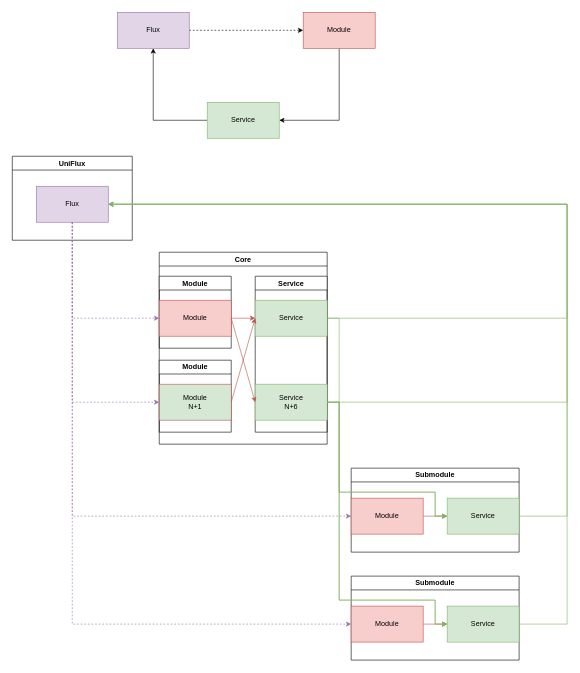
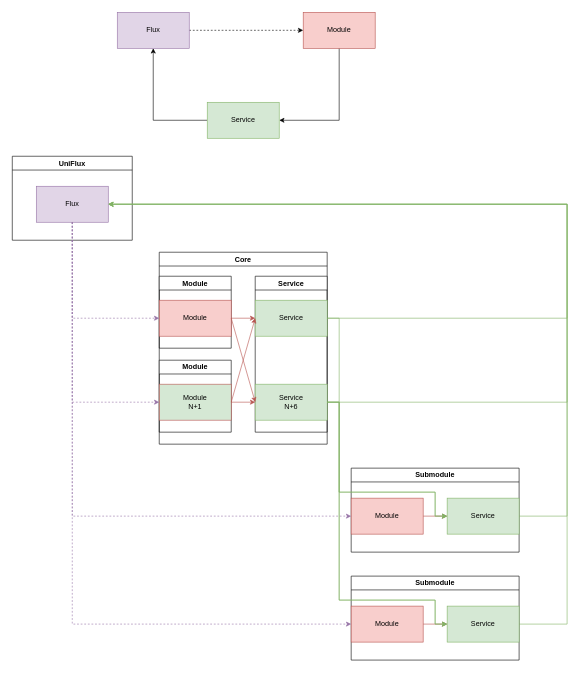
  <mxCell id="0" />
  <mxCell id="1" parent="0" />
  <mxCell id="2" value="Submodule" style="swimlane;whiteSpace=wrap;html=1;" parent="1" vertex="1"><mxGeometry x="585" y="780" width="280" height="140" as="geometry" /></mxCell>
  <mxCell id="3" value="Service" style="rounded=0;whiteSpace=wrap;html=1;fillColor=#d5e8d4;strokeColor=#82b366;" parent="2" vertex="1"><mxGeometry x="160" y="50" width="120" height="60" as="geometry" /></mxCell>
  <mxCell id="4" style="edgeStyle=orthogonalEdgeStyle;rounded=0;orthogonalLoop=1;jettySize=auto;html=1;entryX=0;entryY=0.5;entryDx=0;entryDy=0;fillColor=#f8cecc;strokeColor=#b85450;" parent="2" source="5" target="3" edge="1"><mxGeometry relative="1" as="geometry" /></mxCell>
  <mxCell id="5" value="Module" style="rounded=0;whiteSpace=wrap;html=1;fillColor=#f8cecc;strokeColor=#b85450;" parent="2" vertex="1"><mxGeometry y="50" width="120" height="60" as="geometry" /></mxCell>
  <mxCell id="6" value="Submodule" style="swimlane;whiteSpace=wrap;html=1;" parent="1" vertex="1"><mxGeometry x="585" y="960" width="280" height="140" as="geometry" /></mxCell>
  <mxCell id="7" value="Service" style="rounded=0;whiteSpace=wrap;html=1;fillColor=#d5e8d4;strokeColor=#82b366;" parent="6" vertex="1"><mxGeometry x="160" y="50" width="120" height="60" as="geometry" /></mxCell>
  <mxCell id="8" style="edgeStyle=orthogonalEdgeStyle;rounded=0;orthogonalLoop=1;jettySize=auto;html=1;entryX=0;entryY=0.5;entryDx=0;entryDy=0;fillColor=#f8cecc;strokeColor=#b85450;" parent="6" source="9" target="7" edge="1"><mxGeometry relative="1" as="geometry" /></mxCell>
  <mxCell id="9" value="Module" style="rounded=0;whiteSpace=wrap;html=1;fillColor=#f8cecc;strokeColor=#b85450;" parent="6" vertex="1"><mxGeometry y="50" width="120" height="60" as="geometry" /></mxCell>
  <mxCell id="10" value="UniFlux" style="swimlane;whiteSpace=wrap;html=1;" parent="1" vertex="1"><mxGeometry x="20" y="260" width="200" height="140" as="geometry" /></mxCell>
  <mxCell id="11" value="Flux" style="rounded=0;whiteSpace=wrap;html=1;fillColor=#e1d5e7;strokeColor=#9673a6;" parent="10" vertex="1"><mxGeometry x="40" y="50" width="120" height="60" as="geometry" /></mxCell>
  <mxCell id="12" value="Core" style="swimlane;whiteSpace=wrap;html=1;" parent="1" vertex="1"><mxGeometry x="265" y="420" width="280" height="320" as="geometry" /></mxCell>
  <mxCell id="13" value="Module" style="swimlane;whiteSpace=wrap;html=1;" parent="12" vertex="1"><mxGeometry y="40" width="120" height="120" as="geometry" /></mxCell>
  <mxCell id="14" value="Module" style="rounded=0;whiteSpace=wrap;html=1;fillColor=#f8cecc;strokeColor=#b85450;" parent="13" vertex="1"><mxGeometry y="40" width="120" height="60" as="geometry" /></mxCell>
  <mxCell id="15" value="Module" style="swimlane;whiteSpace=wrap;html=1;" parent="12" vertex="1"><mxGeometry y="180" width="120" height="120" as="geometry" /></mxCell>
  <mxCell id="16" value="Module&lt;br&gt;N+1" style="rounded=0;whiteSpace=wrap;html=1;fillColor=#d5e8d4;strokeColor=#b85450;" parent="15" vertex="1"><mxGeometry y="40" width="120" height="60" as="geometry" /></mxCell>
  <mxCell id="17" value="Service" style="swimlane;whiteSpace=wrap;html=1;" parent="12" vertex="1"><mxGeometry x="160" y="40" width="120" height="260" as="geometry" /></mxCell>
  <mxCell id="18" value="Service" style="rounded=0;whiteSpace=wrap;html=1;fillColor=#d5e8d4;strokeColor=#82b366;" parent="17" vertex="1"><mxGeometry y="40" width="120" height="60" as="geometry" /></mxCell>
  <mxCell id="19" value="Service &lt;br&gt;N+6" style="rounded=0;whiteSpace=wrap;html=1;fillColor=#d5e8d4;strokeColor=#82b366;" parent="17" vertex="1"><mxGeometry y="180" width="120" height="60" as="geometry" /></mxCell>
  <mxCell id="20" value="" style="edgeStyle=none;orthogonalLoop=1;jettySize=auto;html=1;rounded=0;exitX=1;exitY=0.5;exitDx=0;exitDy=0;fillColor=#f8cecc;strokeColor=#b85450;" parent="12" source="14" target="18" edge="1"><mxGeometry width="80" relative="1" as="geometry"><mxPoint x="370" y="250" as="sourcePoint" /><mxPoint x="450" y="250" as="targetPoint" /><Array as="points" /></mxGeometry></mxCell>
  <mxCell id="21" value="" style="edgeStyle=none;orthogonalLoop=1;jettySize=auto;html=1;rounded=0;exitX=1;exitY=0.5;exitDx=0;exitDy=0;entryX=0;entryY=0.5;entryDx=0;entryDy=0;fillColor=#f8cecc;strokeColor=#b85450;" parent="12" source="16" target="18" edge="1"><mxGeometry width="80" relative="1" as="geometry"><mxPoint x="690" y="260" as="sourcePoint" /><mxPoint x="770" y="260" as="targetPoint" /><Array as="points" /></mxGeometry></mxCell>
  <mxCell id="22" value="" style="edgeStyle=none;orthogonalLoop=1;jettySize=auto;html=1;rounded=0;exitX=1;exitY=0.5;exitDx=0;exitDy=0;fillColor=#f8cecc;strokeColor=#b85450;entryX=0;entryY=0.5;entryDx=0;entryDy=0;" parent="12" source="14" edge="1" target="19"><mxGeometry width="80" relative="1" as="geometry"><mxPoint x="540" y="210" as="sourcePoint" /><mxPoint x="160" y="250" as="targetPoint" /><Array as="points" /></mxGeometry></mxCell>
+ <mxCell id="23" value="" style="edgeStyle=none;orthogonalLoop=1;jettySize=auto;html=1;rounded=0;exitX=1;exitY=0.5;exitDx=0;exitDy=0;fillColor=#f8cecc;strokeColor=#b85450;entryX=0;entryY=0.5;entryDx=0;entryDy=0;" parent="12" source="16" edge="1" target="19"><mxGeometry width="80" relative="1" as="geometry"><mxPoint x="650" y="250" as="sourcePoint" /><mxPoint x="160" y="250" as="targetPoint" /><Array as="points" /></mxGeometry></mxCell>
  <mxCell id="24" style="edgeStyle=orthogonalEdgeStyle;rounded=0;orthogonalLoop=1;jettySize=auto;html=1;entryX=1;entryY=0.5;entryDx=0;entryDy=0;fillColor=#d5e8d4;strokeColor=#82b366;exitX=1;exitY=0.5;exitDx=0;exitDy=0;" parent="1" source="3" target="11" edge="1"><mxGeometry relative="1" as="geometry"><Array as="points"><mxPoint x="945" y="860" /><mxPoint x="945" y="340" /></Array></mxGeometry></mxCell>
  <mxCell id="25" style="edgeStyle=orthogonalEdgeStyle;rounded=0;orthogonalLoop=1;jettySize=auto;html=1;entryX=1;entryY=0.5;entryDx=0;entryDy=0;fillColor=#d5e8d4;strokeColor=#82b366;" parent="1" source="7" target="11" edge="1"><mxGeometry relative="1" as="geometry"><Array as="points"><mxPoint x="945" y="1040" /><mxPoint x="945" y="340" /></Array></mxGeometry></mxCell>
  <mxCell id="26" style="edgeStyle=orthogonalEdgeStyle;rounded=0;orthogonalLoop=1;jettySize=auto;html=1;exitX=0.5;exitY=1;exitDx=0;exitDy=0;entryX=0;entryY=0.5;entryDx=0;entryDy=0;dashed=1;fillColor=#e1d5e7;strokeColor=#9673a6;" parent="1" source="11" target="14" edge="1"><mxGeometry relative="1" as="geometry" /></mxCell>
  <mxCell id="27" style="edgeStyle=orthogonalEdgeStyle;rounded=0;orthogonalLoop=1;jettySize=auto;html=1;exitX=0.5;exitY=1;exitDx=0;exitDy=0;entryX=0;entryY=0.5;entryDx=0;entryDy=0;dashed=1;fillColor=#e1d5e7;strokeColor=#9673a6;" parent="1" source="11" target="16" edge="1"><mxGeometry relative="1" as="geometry"><mxPoint x="130" y="380" as="sourcePoint" /><mxPoint x="275" y="540" as="targetPoint" /></mxGeometry></mxCell>
  <mxCell id="28" style="edgeStyle=orthogonalEdgeStyle;rounded=0;orthogonalLoop=1;jettySize=auto;html=1;exitX=0.5;exitY=1;exitDx=0;exitDy=0;entryX=0;entryY=0.5;entryDx=0;entryDy=0;dashed=1;fillColor=#e1d5e7;strokeColor=#9673a6;" parent="1" source="11" target="5" edge="1"><mxGeometry relative="1" as="geometry" /></mxCell>
  <mxCell id="29" style="edgeStyle=orthogonalEdgeStyle;rounded=0;orthogonalLoop=1;jettySize=auto;html=1;exitX=0.5;exitY=1;exitDx=0;exitDy=0;entryX=0;entryY=0.5;entryDx=0;entryDy=0;dashed=1;fillColor=#e1d5e7;strokeColor=#9673a6;" parent="1" source="11" target="9" edge="1"><mxGeometry relative="1" as="geometry" /></mxCell>
  <mxCell id="30" style="edgeStyle=orthogonalEdgeStyle;rounded=0;orthogonalLoop=1;jettySize=auto;html=1;exitX=1;exitY=0.5;exitDx=0;exitDy=0;entryX=1;entryY=0.5;entryDx=0;entryDy=0;fillColor=#d5e8d4;strokeColor=#82b366;" parent="1" source="18" target="11" edge="1"><mxGeometry relative="1" as="geometry"><Array as="points"><mxPoint x="945" y="530" /><mxPoint x="945" y="340" /></Array></mxGeometry></mxCell>
  <mxCell id="31" style="edgeStyle=orthogonalEdgeStyle;rounded=0;orthogonalLoop=1;jettySize=auto;html=1;exitX=1;exitY=0.5;exitDx=0;exitDy=0;entryX=1;entryY=0.5;entryDx=0;entryDy=0;fillColor=#d5e8d4;strokeColor=#82b366;" parent="1" source="19" target="11" edge="1"><mxGeometry relative="1" as="geometry"><Array as="points"><mxPoint x="945" y="670" /><mxPoint x="945" y="340" /></Array></mxGeometry></mxCell>
  <mxCell id="32" style="edgeStyle=orthogonalEdgeStyle;rounded=0;orthogonalLoop=1;jettySize=auto;html=1;dashed=1;" parent="1" source="33" target="35" edge="1"><mxGeometry relative="1" as="geometry" /></mxCell>
  <mxCell id="33" value="Flux" style="rounded=0;whiteSpace=wrap;html=1;fillColor=#e1d5e7;strokeColor=#9673a6;" parent="1" vertex="1"><mxGeometry x="195" y="20" width="120" height="60" as="geometry" /></mxCell>
  <mxCell id="34" style="edgeStyle=orthogonalEdgeStyle;rounded=0;orthogonalLoop=1;jettySize=auto;html=1;entryX=1;entryY=0.5;entryDx=0;entryDy=0;" parent="1" source="35" target="37" edge="1"><mxGeometry relative="1" as="geometry"><Array as="points"><mxPoint x="565" y="200" /></Array></mxGeometry></mxCell>
  <mxCell id="35" value="Module" style="rounded=0;whiteSpace=wrap;html=1;fillColor=#f8cecc;strokeColor=#b85450;" parent="1" vertex="1"><mxGeometry x="505" y="20" width="120" height="60" as="geometry" /></mxCell>
  <mxCell id="36" style="edgeStyle=orthogonalEdgeStyle;rounded=0;orthogonalLoop=1;jettySize=auto;html=1;" parent="1" source="37" target="33" edge="1"><mxGeometry relative="1" as="geometry" /></mxCell>
  <mxCell id="37" value="Service" style="rounded=0;whiteSpace=wrap;html=1;fillColor=#d5e8d4;strokeColor=#82b366;" parent="1" vertex="1"><mxGeometry x="345" y="170" width="120" height="60" as="geometry" /></mxCell>
  <mxCell id="38" style="edgeStyle=orthogonalEdgeStyle;rounded=0;orthogonalLoop=1;jettySize=auto;html=1;entryX=0;entryY=0.5;entryDx=0;entryDy=0;fillColor=#d5e8d4;strokeColor=#82b366;" edge="1" parent="1" source="19" target="3"><mxGeometry relative="1" as="geometry"><Array as="points"><mxPoint x="565" y="670" /><mxPoint x="565" y="820" /><mxPoint x="725" y="820" /><mxPoint x="725" y="860" /></Array></mxGeometry></mxCell>
  <mxCell id="39" style="edgeStyle=orthogonalEdgeStyle;rounded=0;orthogonalLoop=1;jettySize=auto;html=1;exitX=1;exitY=0.5;exitDx=0;exitDy=0;entryX=0;entryY=0.5;entryDx=0;entryDy=0;fillColor=#d5e8d4;strokeColor=#82b366;" edge="1" parent="1" source="19" target="7"><mxGeometry relative="1" as="geometry"><Array as="points"><mxPoint x="565" y="670" /><mxPoint x="565" y="1000" /><mxPoint x="725" y="1000" /><mxPoint x="725" y="1040" /></Array></mxGeometry></mxCell>
  <mxCell id="40" style="edgeStyle=orthogonalEdgeStyle;rounded=0;orthogonalLoop=1;jettySize=auto;html=1;exitX=1;exitY=0.5;exitDx=0;exitDy=0;entryX=0;entryY=0.5;entryDx=0;entryDy=0;fillColor=#d5e8d4;strokeColor=#82b366;" edge="1" parent="1" source="18" target="3"><mxGeometry relative="1" as="geometry"><Array as="points"><mxPoint x="565" y="530" /><mxPoint x="565" y="820" /><mxPoint x="725" y="820" /><mxPoint x="725" y="860" /></Array></mxGeometry></mxCell>
  <mxCell id="41" style="edgeStyle=orthogonalEdgeStyle;rounded=0;orthogonalLoop=1;jettySize=auto;html=1;exitX=1;exitY=0.5;exitDx=0;exitDy=0;entryX=0;entryY=0.5;entryDx=0;entryDy=0;fillColor=#d5e8d4;strokeColor=#82b366;" edge="1" parent="1" source="19" target="7"><mxGeometry relative="1" as="geometry"><Array as="points"><mxPoint x="565" y="670" /><mxPoint x="565" y="1000" /><mxPoint x="725" y="1000" /><mxPoint x="725" y="1040" /></Array></mxGeometry></mxCell>
